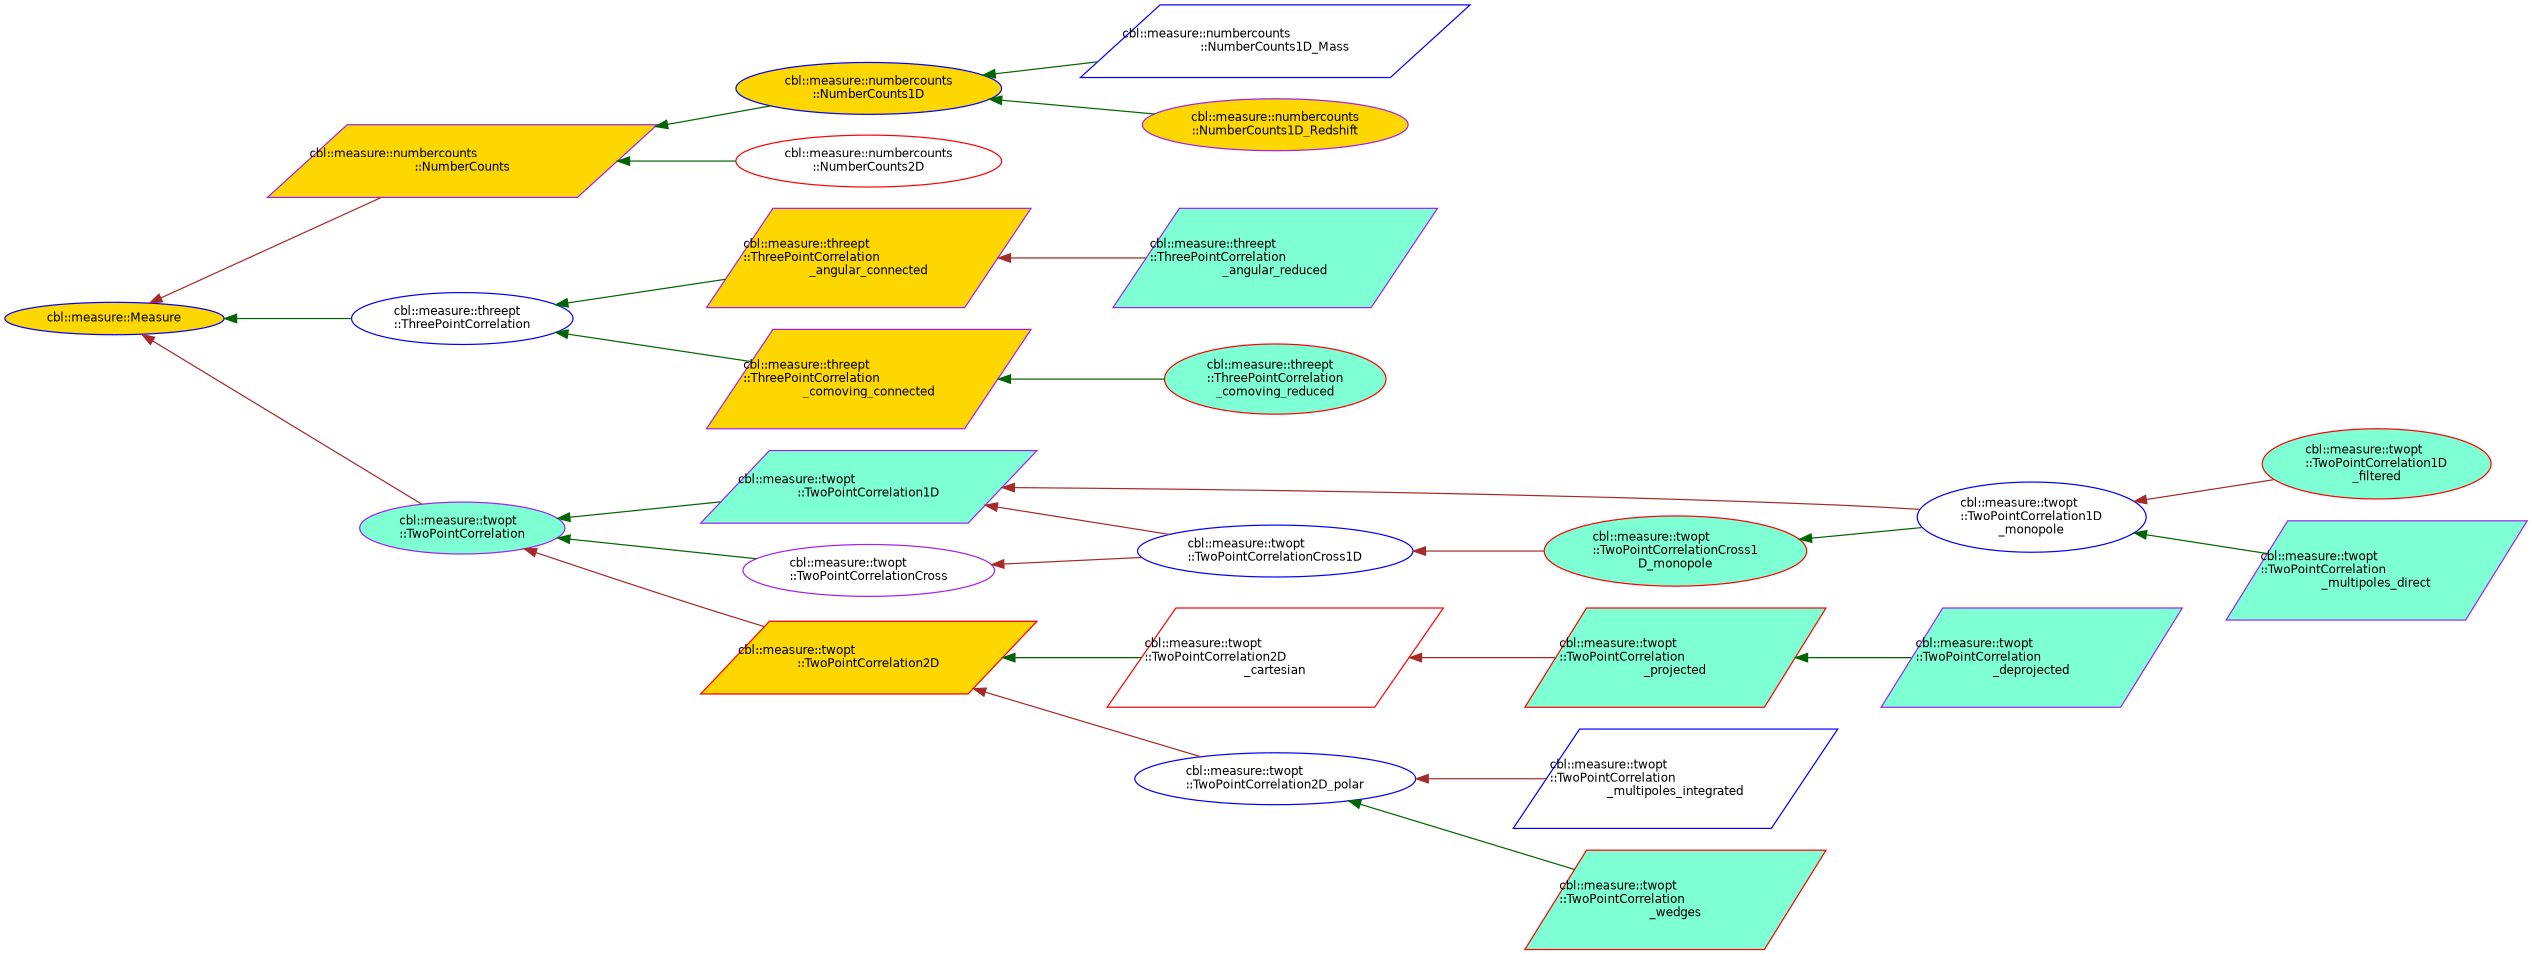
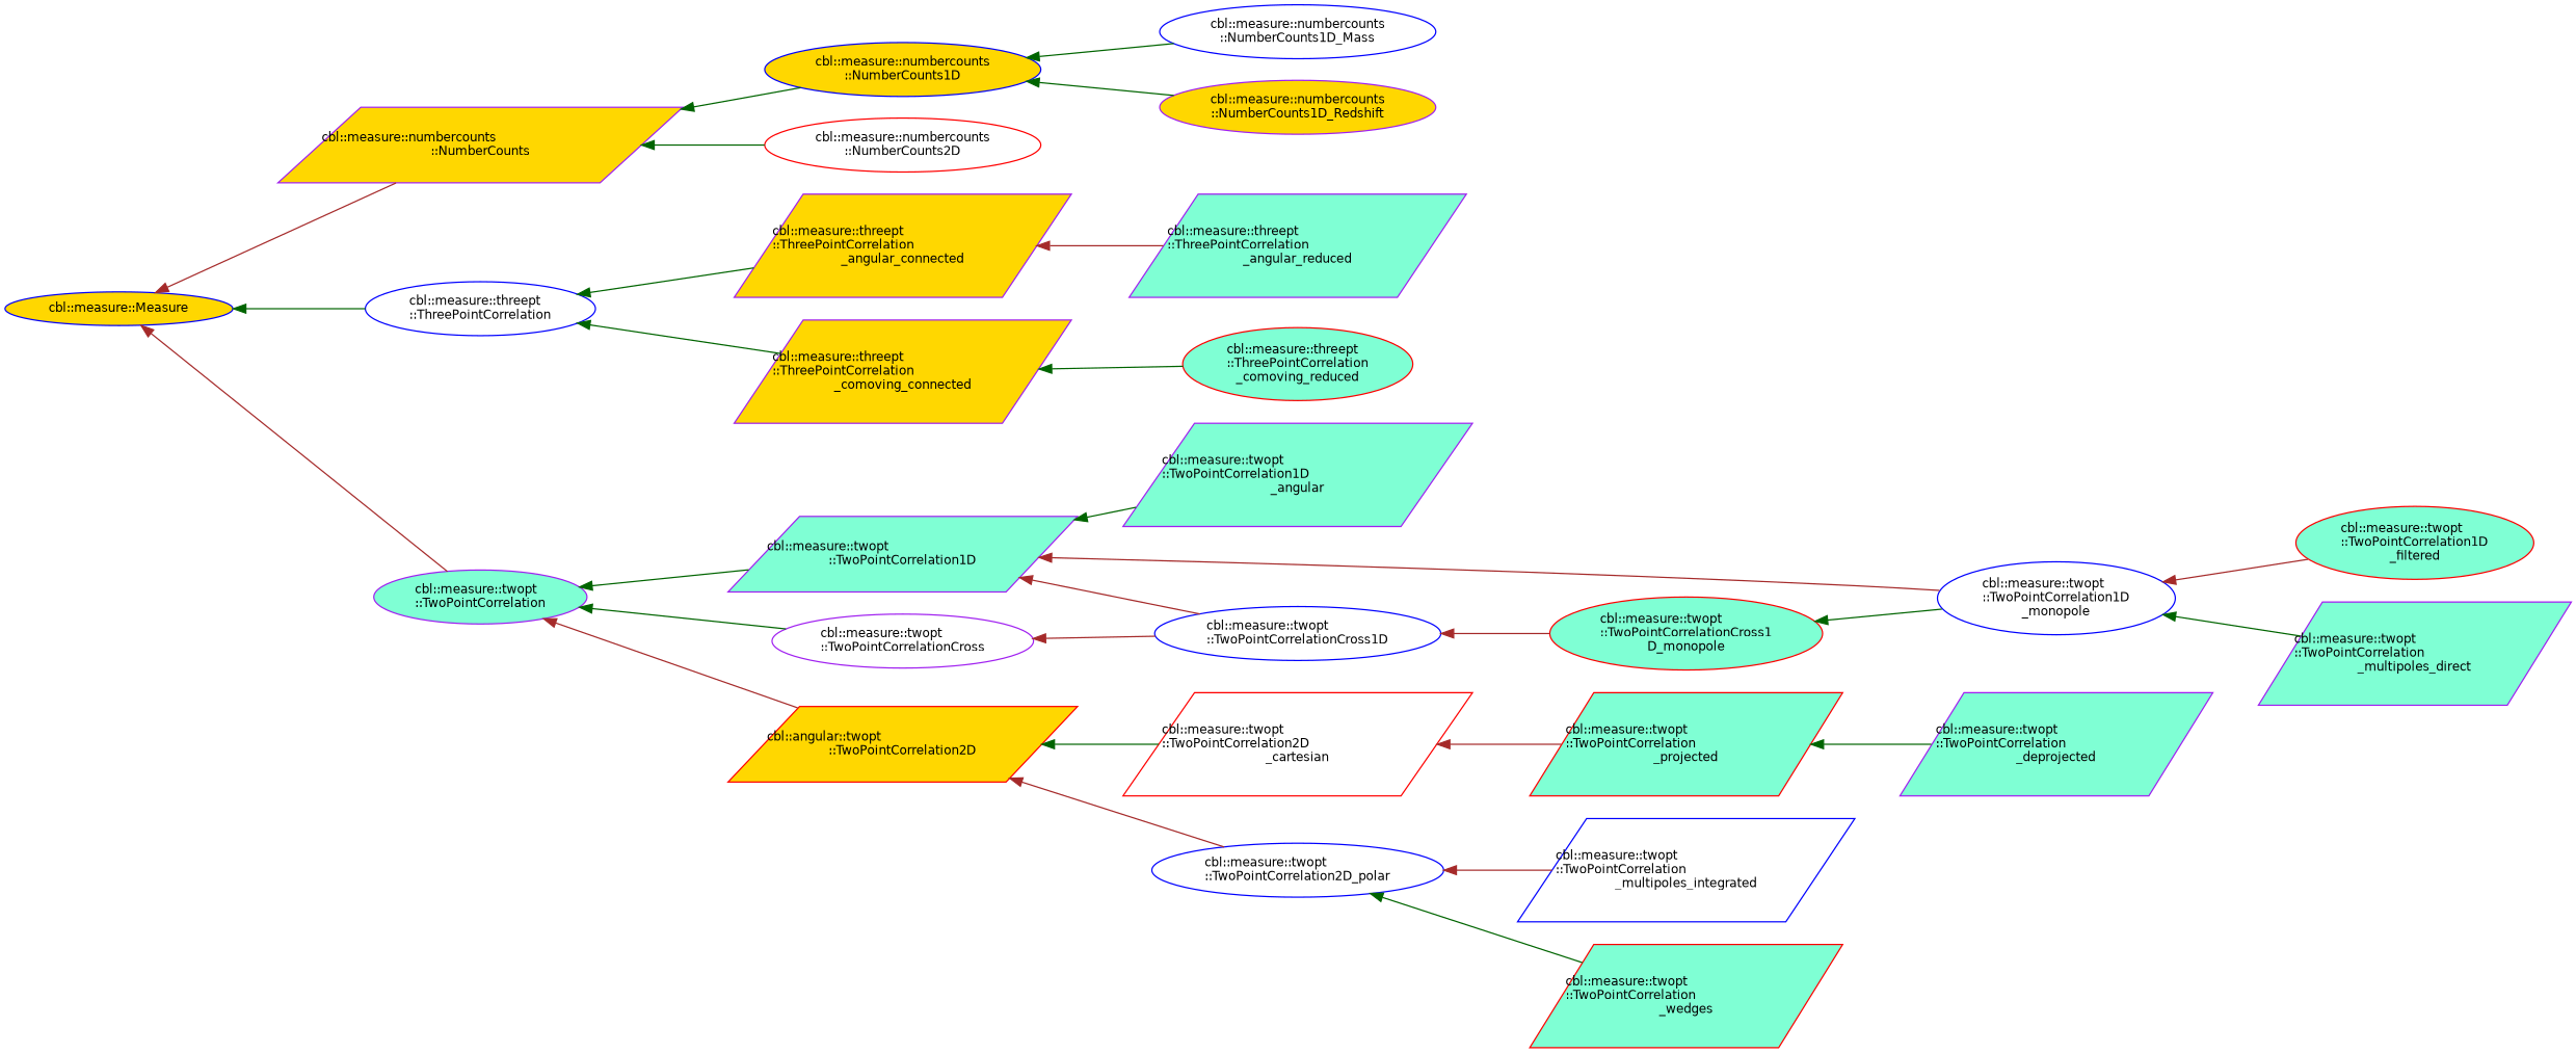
  digraph {
    rankdir=LR
    node [color=purple fillcolor=aquamarine fontname=Helvetica fontsize=10 shape=parallelogram style=filled]
    edge [color=darkgreen dir=back fontname=Helvetica fontsize=10 labelfontname=Helvetica labelfontsize=10 style=solid]
    n1 [color=blue fillcolor=gold height=0.2 label="cbl::measure::Measure" shape=ellipse width=0.4]
    n2 [fillcolor=gold height=0.2 label="cbl::measure::numbercounts\l::NumberCounts" width=0.4]
    n3 [color=blue fillcolor=white height=0.2 label="cbl::measure::threept\l::ThreePointCorrelation" shape=ellipse width=0.4]
    n4 [height=0.2 label="cbl::measure::twopt\l::TwoPointCorrelation" shape=ellipse width=0.4]
    n5 [color=blue fillcolor=gold height=0.2 label="cbl::measure::numbercounts\l::NumberCounts1D" shape=ellipse width=0.4]
    n6 [color=red fillcolor=white height=0.2 label="cbl::measure::numbercounts\l::NumberCounts2D" shape=ellipse width=0.4]
    n7 [fillcolor=gold height=0.2 label="cbl::measure::threept\l::ThreePointCorrelation\l_angular_connected" width=0.4]
    n8 [fillcolor=gold height=0.2 label="cbl::measure::threept\l::ThreePointCorrelation\l_comoving_connected" width=0.4]
    n9 [height=0.2 label="cbl::measure::twopt\l::TwoPointCorrelation1D" width=0.4]
-   n10 [color=red fillcolor=gold height=0.2 label="cbl::measure::twopt\l::TwoPointCorrelation2D" width=0.4]
+   n10 [color=red fillcolor=gold height=0.2 label="cbl::angular::twopt\l::TwoPointCorrelation2D" width=0.4]
    n11 [fillcolor=white height=0.2 label="cbl::measure::twopt\l::TwoPointCorrelationCross" shape=ellipse width=0.4]
-   n12 [color=blue fillcolor=white height=0.2 label="cbl::measure::numbercounts\l::NumberCounts1D_Mass" width=0.4]
+   n12 [color=blue fillcolor=white height=0.2 label="cbl::measure::numbercounts\l::NumberCounts1D_Mass" shape=ellipse width=0.4]
    n13 [fillcolor=gold height=0.2 label="cbl::measure::numbercounts\l::NumberCounts1D_Redshift" shape=ellipse width=0.4]
    n14 [height=0.2 label="cbl::measure::threept\l::ThreePointCorrelation\l_angular_reduced" width=0.4]
    n15 [color=red height=0.2 label="cbl::measure::threept\l::ThreePointCorrelation\l_comoving_reduced" shape=ellipse width=0.4]
+   n16 [height=0.2 label="cbl::measure::twopt\l::TwoPointCorrelation1D\l_angular" width=0.4]
    n17 [color=blue fillcolor=white height=0.2 label="cbl::measure::twopt\l::TwoPointCorrelation1D\l_monopole" shape=ellipse width=0.4]
    n18 [color=blue fillcolor=white height=0.2 label="cbl::measure::twopt\l::TwoPointCorrelationCross1D" shape=ellipse width=0.4]
    n19 [color=red fillcolor=white height=0.2 label="cbl::measure::twopt\l::TwoPointCorrelation2D\l_cartesian" width=0.4]
    n20 [color=blue fillcolor=white height=0.2 label="cbl::measure::twopt\l::TwoPointCorrelation2D_polar" shape=ellipse width=0.4]
    n21 [color=red height=0.2 label="cbl::measure::twopt\l::TwoPointCorrelation1D\l_filtered" shape=ellipse width=0.4]
    n22 [height=0.2 label="cbl::measure::twopt\l::TwoPointCorrelation\l_multipoles_direct" width=0.4]
    n23 [color=red height=0.2 label="cbl::measure::twopt\l::TwoPointCorrelationCross1\lD_monopole" shape=ellipse width=0.4]
    n24 [color=red height=0.2 label="cbl::measure::twopt\l::TwoPointCorrelation\l_projected" width=0.4]
    n25 [color=blue fillcolor=white height=0.2 label="cbl::measure::twopt\l::TwoPointCorrelation\l_multipoles_integrated" width=0.4]
    n26 [color=red height=0.2 label="cbl::measure::twopt\l::TwoPointCorrelation\l_wedges" width=0.4]
    n27 [height=0.2 label="cbl::measure::twopt\l::TwoPointCorrelation\l_deprojected" width=0.4]
    n1 -> n2 [color=brown]
    n1 -> n3
    n1 -> n4 [color=brown]
    n2 -> n5
    n2 -> n6
    n3 -> n7
    n3 -> n8
    n4 -> n9
    n4 -> n10 [color=brown]
    n4 -> n11
    n5 -> n12
    n5 -> n13
    n7 -> n14 [color=brown]
    n8 -> n15
+   n9 -> n16
    n9 -> n17 [color=brown]
    n9 -> n18 [color=brown]
    n10 -> n19
    n10 -> n20 [color=brown]
    n11 -> n18 [color=brown]
    n17 -> n21 [color=brown]
    n17 -> n22
    n18 -> n23 [color=brown]
    n19 -> n24 [color=brown]
    n20 -> n25 [color=brown]
    n20 -> n26
    n23 -> n17
    n24 -> n27
  }
